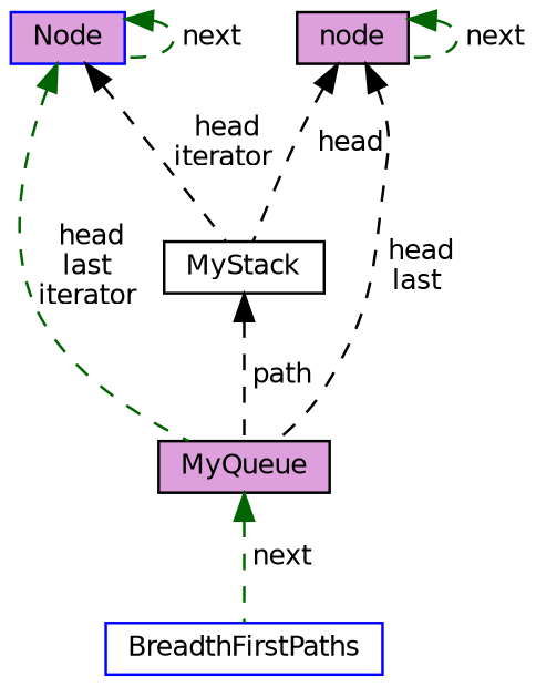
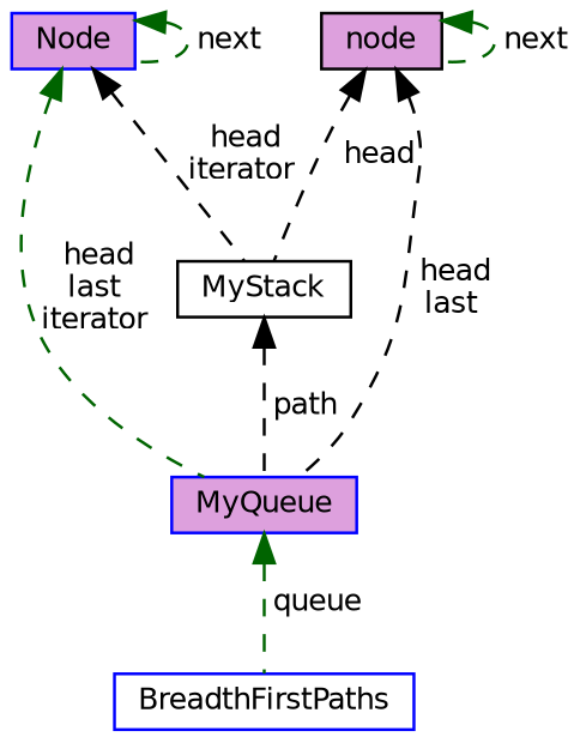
  digraph {
    node [color=blue fillcolor=plum fontname=Helvetica fontsize=10 shape=record style=filled]
    edge [color=darkgreen dir=back fontname=Helvetica fontsize=10 labelfontname=Helvetica labelfontsize=10 style=dashed]
    n1 [fillcolor=white fontcolor=black height=0.2 label=BreadthFirstPaths width=0.4]
-   n2 [color=black height=0.2 label=MyQueue width=0.4]
+   n2 [height=0.2 label=MyQueue width=0.4]
    n3 [height=0.2 label="Node" width=0.4]
    n4 [color=black fillcolor=white height=0.2 label=MyStack width=0.4]
    n5 [color=black height=0.2 label="node" width=0.4]
-   n2 -> n1 [label=" next"]
+   n2 -> n1 [label=" queue"]
    n3 -> n2 [label=" head\nlast\niterator"]
    n3 -> n3 [label=" next"]
    n3 -> n4 [color=black label=" head\niterator"]
    n4 -> n2 [color=black label=" path"]
    n5 -> n2 [color=black label=" head\nlast"]
    n5 -> n4 [color=black label=" head"]
    n5 -> n5 [label=" next"]
  }
